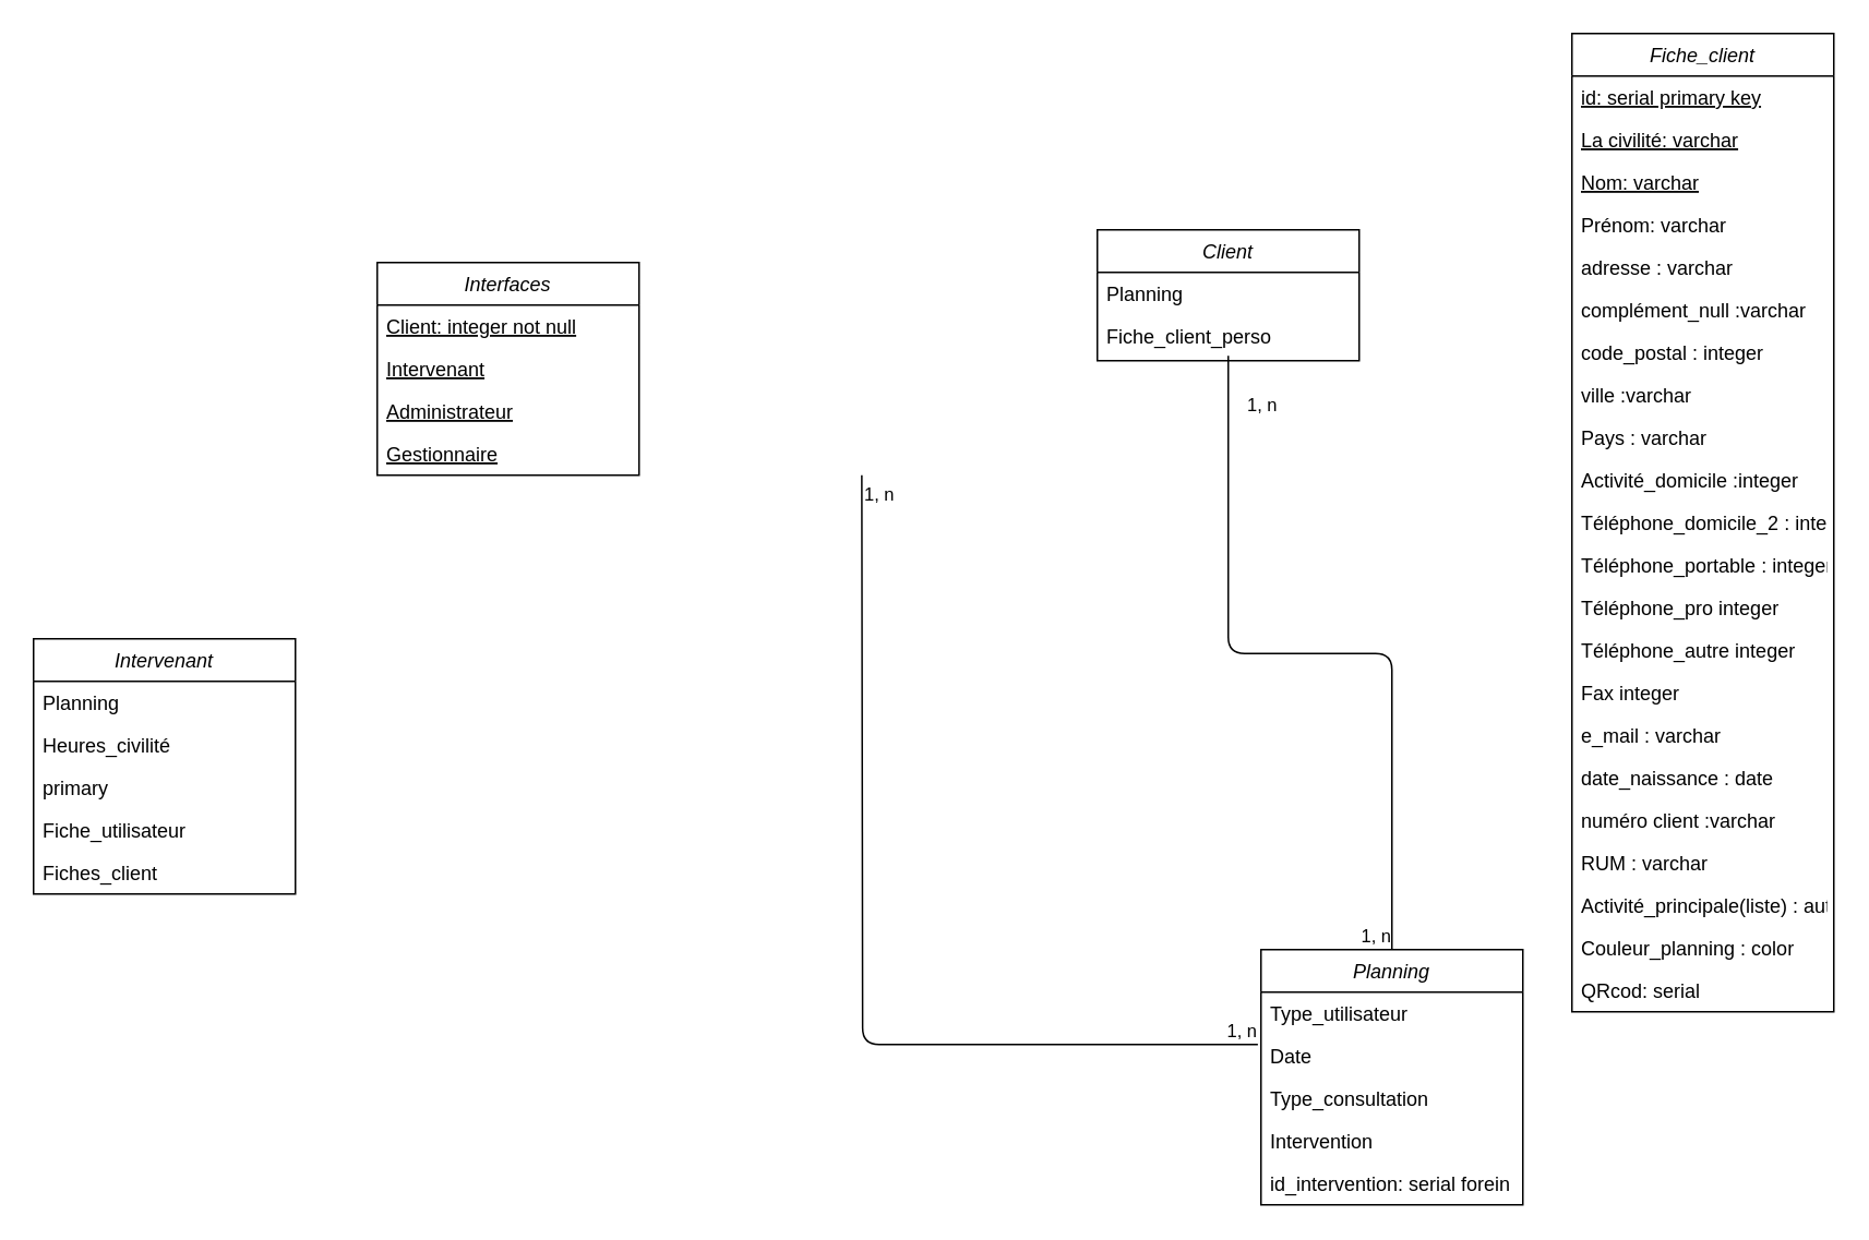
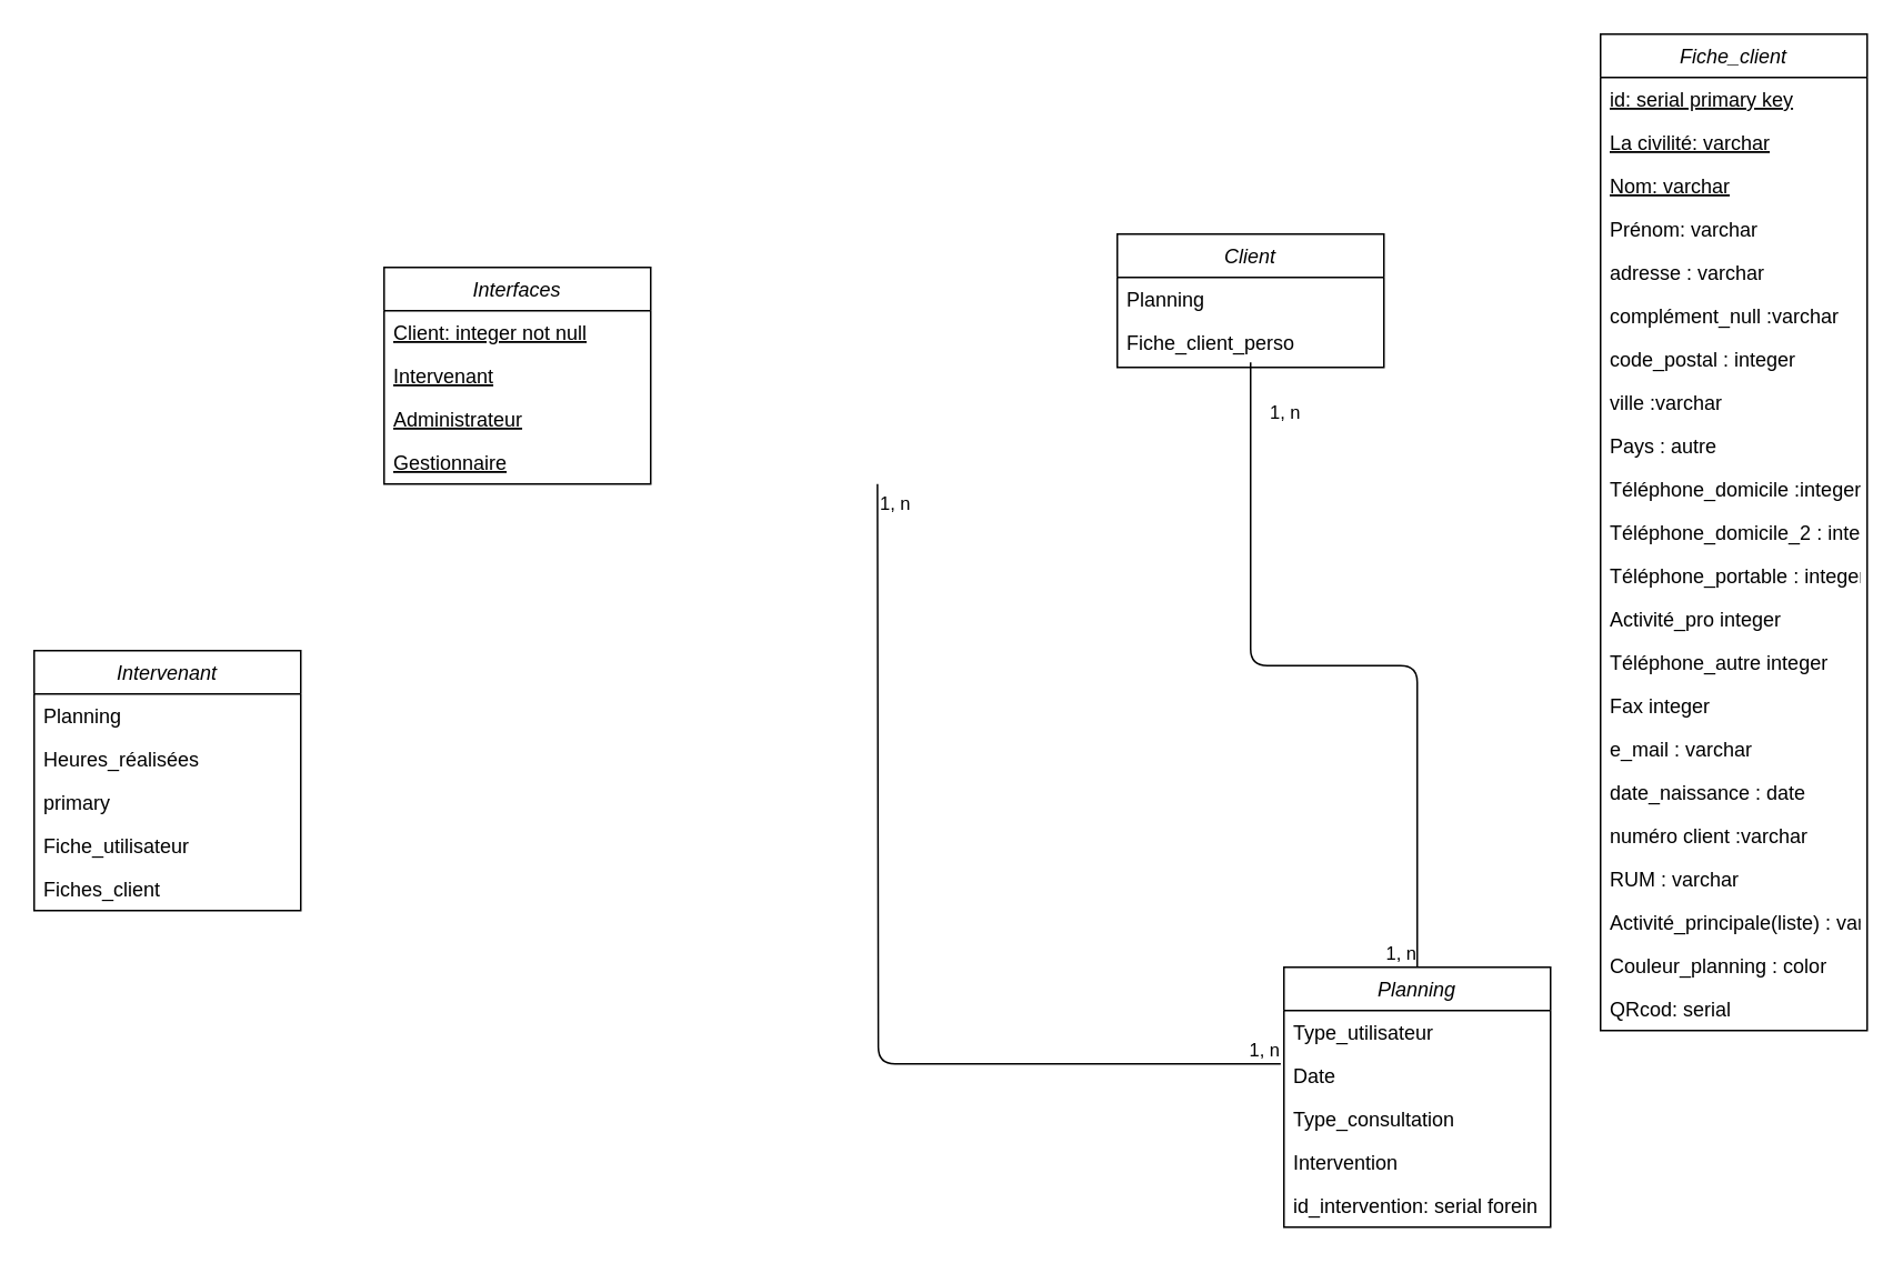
  <mxCell id="0" />
  <mxCell id="1" parent="0" />
  <mxCell id="2" value="Interfaces" style="swimlane;fontStyle=2;align=center;verticalAlign=top;childLayout=stackLayout;horizontal=1;startSize=26;horizontalStack=0;resizeParent=1;resizeLast=0;collapsible=1;marginBottom=0;rounded=0;shadow=0;strokeWidth=1;" parent="1" vertex="1"><mxGeometry x="230" y="160" width="160" height="130" as="geometry"><mxRectangle x="230" y="140" width="160" height="26" as="alternateBounds" /></mxGeometry></mxCell>
  <mxCell id="3" value="Client: integer not null" style="text;align=left;verticalAlign=top;spacingLeft=4;spacingRight=4;overflow=hidden;rotatable=0;points=[[0,0.5],[1,0.5]];portConstraint=eastwest;fontStyle=4" parent="2" vertex="1"><mxGeometry y="26" width="160" height="26" as="geometry" /></mxCell>
  <mxCell id="4" value="Intervenant" style="text;align=left;verticalAlign=top;spacingLeft=4;spacingRight=4;overflow=hidden;rotatable=0;points=[[0,0.5],[1,0.5]];portConstraint=eastwest;fontStyle=4" vertex="1" parent="2"><mxGeometry y="52" width="160" height="26" as="geometry" /></mxCell>
  <mxCell id="5" value="Administrateur" style="text;align=left;verticalAlign=top;spacingLeft=4;spacingRight=4;overflow=hidden;rotatable=0;points=[[0,0.5],[1,0.5]];portConstraint=eastwest;fontStyle=4" vertex="1" parent="2"><mxGeometry y="78" width="160" height="26" as="geometry" /></mxCell>
  <mxCell id="6" value="Gestionnaire" style="text;align=left;verticalAlign=top;spacingLeft=4;spacingRight=4;overflow=hidden;rotatable=0;points=[[0,0.5],[1,0.5]];portConstraint=eastwest;fontStyle=4" vertex="1" parent="2"><mxGeometry y="104" width="160" height="26" as="geometry" /></mxCell>
  <mxCell id="7" value="Client" style="swimlane;fontStyle=2;align=center;verticalAlign=top;childLayout=stackLayout;horizontal=1;startSize=26;horizontalStack=0;resizeParent=1;resizeLast=0;collapsible=1;marginBottom=0;rounded=0;shadow=0;strokeWidth=1;swimlaneLine=1;" vertex="1" parent="1"><mxGeometry x="670" y="140" width="160" height="80" as="geometry"><mxRectangle x="230" y="140" width="160" height="26" as="alternateBounds" /></mxGeometry></mxCell>
  <mxCell id="8" value="Planning" style="text;align=left;verticalAlign=top;spacingLeft=4;spacingRight=4;overflow=hidden;rotatable=0;points=[[0,0.5],[1,0.5]];portConstraint=eastwest;" vertex="1" parent="7"><mxGeometry y="26" width="160" height="26" as="geometry" /></mxCell>
  <mxCell id="9" value="Fiche_client_perso" style="text;align=left;verticalAlign=top;spacingLeft=4;spacingRight=4;overflow=hidden;rotatable=0;points=[[0,0.5],[1,0.5]];portConstraint=eastwest;" vertex="1" parent="7"><mxGeometry y="52" width="160" height="26" as="geometry" /></mxCell>
  <mxCell id="10" value="Intervenant" style="swimlane;fontStyle=2;align=center;verticalAlign=top;childLayout=stackLayout;horizontal=1;startSize=26;horizontalStack=0;resizeParent=1;resizeLast=0;collapsible=1;marginBottom=0;rounded=0;shadow=0;strokeWidth=1;" vertex="1" parent="1"><mxGeometry x="20" y="390" width="160" height="156" as="geometry"><mxRectangle x="230" y="140" width="160" height="26" as="alternateBounds" /></mxGeometry></mxCell>
  <mxCell id="11" value="Planning" style="text;align=left;verticalAlign=top;spacingLeft=4;spacingRight=4;overflow=hidden;rotatable=0;points=[[0,0.5],[1,0.5]];portConstraint=eastwest;" vertex="1" parent="10"><mxGeometry y="26" width="160" height="26" as="geometry" /></mxCell>
- <mxCell id="12" value="Heures_civilité" style="text;align=left;verticalAlign=top;spacingLeft=4;spacingRight=4;overflow=hidden;rotatable=0;points=[[0,0.5],[1,0.5]];portConstraint=eastwest;" vertex="1" parent="10"><mxGeometry y="52" width="160" height="26" as="geometry" /></mxCell>
+ <mxCell id="12" value="Heures_réalisées" style="text;align=left;verticalAlign=top;spacingLeft=4;spacingRight=4;overflow=hidden;rotatable=0;points=[[0,0.5],[1,0.5]];portConstraint=eastwest;" vertex="1" parent="10"><mxGeometry y="52" width="160" height="26" as="geometry" /></mxCell>
  <mxCell id="13" value="primary" style="text;align=left;verticalAlign=top;spacingLeft=4;spacingRight=4;overflow=hidden;rotatable=0;points=[[0,0.5],[1,0.5]];portConstraint=eastwest;" vertex="1" parent="10"><mxGeometry y="78" width="160" height="26" as="geometry" /></mxCell>
  <mxCell id="14" value="Fiche_utilisateur" style="text;align=left;verticalAlign=top;spacingLeft=4;spacingRight=4;overflow=hidden;rotatable=0;points=[[0,0.5],[1,0.5]];portConstraint=eastwest;" vertex="1" parent="10"><mxGeometry y="104" width="160" height="26" as="geometry" /></mxCell>
  <mxCell id="15" value="Fiches_client" style="text;align=left;verticalAlign=top;spacingLeft=4;spacingRight=4;overflow=hidden;rotatable=0;points=[[0,0.5],[1,0.5]];portConstraint=eastwest;" vertex="1" parent="10"><mxGeometry y="130" width="160" height="26" as="geometry" /></mxCell>
  <mxCell id="16" value="Fiche_client" style="swimlane;fontStyle=2;align=center;verticalAlign=top;childLayout=stackLayout;horizontal=1;startSize=26;horizontalStack=0;resizeParent=1;resizeLast=0;collapsible=1;marginBottom=0;rounded=0;shadow=0;strokeWidth=1;" vertex="1" parent="1"><mxGeometry x="960" y="20" width="160" height="598" as="geometry"><mxRectangle x="230" y="140" width="160" height="26" as="alternateBounds" /></mxGeometry></mxCell>
  <mxCell id="17" value="id: serial primary key" style="text;align=left;verticalAlign=top;spacingLeft=4;spacingRight=4;overflow=hidden;rotatable=0;points=[[0,0.5],[1,0.5]];portConstraint=eastwest;fontStyle=4" vertex="1" parent="16"><mxGeometry y="26" width="160" height="26" as="geometry" /></mxCell>
  <mxCell id="18" value="La civilité: varchar" style="text;align=left;verticalAlign=top;spacingLeft=4;spacingRight=4;overflow=hidden;rotatable=0;points=[[0,0.5],[1,0.5]];portConstraint=eastwest;fontStyle=4" vertex="1" parent="16"><mxGeometry y="52" width="160" height="26" as="geometry" /></mxCell>
  <mxCell id="19" value="Nom: varchar" style="text;align=left;verticalAlign=top;spacingLeft=4;spacingRight=4;overflow=hidden;rotatable=0;points=[[0,0.5],[1,0.5]];portConstraint=eastwest;fontStyle=4" vertex="1" parent="16"><mxGeometry y="78" width="160" height="26" as="geometry" /></mxCell>
  <mxCell id="20" value="Prénom: varchar" style="text;align=left;verticalAlign=top;spacingLeft=4;spacingRight=4;overflow=hidden;rotatable=0;points=[[0,0.5],[1,0.5]];portConstraint=eastwest;fontStyle=0" vertex="1" parent="16"><mxGeometry y="104" width="160" height="26" as="geometry" /></mxCell>
  <mxCell id="21" value="adresse : varchar" style="text;align=left;verticalAlign=top;spacingLeft=4;spacingRight=4;overflow=hidden;rotatable=0;points=[[0,0.5],[1,0.5]];portConstraint=eastwest;fontStyle=0" vertex="1" parent="16"><mxGeometry y="130" width="160" height="26" as="geometry" /></mxCell>
  <mxCell id="22" value="complément_null :varchar" style="text;align=left;verticalAlign=top;spacingLeft=4;spacingRight=4;overflow=hidden;rotatable=0;points=[[0,0.5],[1,0.5]];portConstraint=eastwest;fontStyle=0" vertex="1" parent="16"><mxGeometry y="156" width="160" height="26" as="geometry" /></mxCell>
  <mxCell id="23" value="code_postal : integer" style="text;align=left;verticalAlign=top;spacingLeft=4;spacingRight=4;overflow=hidden;rotatable=0;points=[[0,0.5],[1,0.5]];portConstraint=eastwest;fontStyle=0" vertex="1" parent="16"><mxGeometry y="182" width="160" height="26" as="geometry" /></mxCell>
  <mxCell id="24" value="ville :varchar" style="text;align=left;verticalAlign=top;spacingLeft=4;spacingRight=4;overflow=hidden;rotatable=0;points=[[0,0.5],[1,0.5]];portConstraint=eastwest;fontStyle=0" vertex="1" parent="16"><mxGeometry y="208" width="160" height="26" as="geometry" /></mxCell>
- <mxCell id="25" value="Pays : varchar" style="text;align=left;verticalAlign=top;spacingLeft=4;spacingRight=4;overflow=hidden;rotatable=0;points=[[0,0.5],[1,0.5]];portConstraint=eastwest;fontStyle=0" vertex="1" parent="16"><mxGeometry y="234" width="160" height="26" as="geometry" /></mxCell>
- <mxCell id="26" value="Activité_domicile :integer" style="text;align=left;verticalAlign=top;spacingLeft=4;spacingRight=4;overflow=hidden;rotatable=0;points=[[0,0.5],[1,0.5]];portConstraint=eastwest;fontStyle=0" vertex="1" parent="16"><mxGeometry y="260" width="160" height="26" as="geometry" /></mxCell>
+ <mxCell id="25" value="Pays : autre" style="text;align=left;verticalAlign=top;spacingLeft=4;spacingRight=4;overflow=hidden;rotatable=0;points=[[0,0.5],[1,0.5]];portConstraint=eastwest;fontStyle=0" vertex="1" parent="16"><mxGeometry y="234" width="160" height="26" as="geometry" /></mxCell>
+ <mxCell id="26" value="Téléphone_domicile :integer" style="text;align=left;verticalAlign=top;spacingLeft=4;spacingRight=4;overflow=hidden;rotatable=0;points=[[0,0.5],[1,0.5]];portConstraint=eastwest;fontStyle=0" vertex="1" parent="16"><mxGeometry y="260" width="160" height="26" as="geometry" /></mxCell>
  <mxCell id="27" value="Téléphone_domicile_2 : integer" style="text;align=left;verticalAlign=top;spacingLeft=4;spacingRight=4;overflow=hidden;rotatable=0;points=[[0,0.5],[1,0.5]];portConstraint=eastwest;fontStyle=0" vertex="1" parent="16"><mxGeometry y="286" width="160" height="26" as="geometry" /></mxCell>
  <mxCell id="28" value="Téléphone_portable : integer" style="text;align=left;verticalAlign=top;spacingLeft=4;spacingRight=4;overflow=hidden;rotatable=0;points=[[0,0.5],[1,0.5]];portConstraint=eastwest;fontStyle=0" vertex="1" parent="16"><mxGeometry y="312" width="160" height="26" as="geometry" /></mxCell>
- <mxCell id="29" value="Téléphone_pro integer" style="text;align=left;verticalAlign=top;spacingLeft=4;spacingRight=4;overflow=hidden;rotatable=0;points=[[0,0.5],[1,0.5]];portConstraint=eastwest;fontStyle=0" vertex="1" parent="16"><mxGeometry y="338" width="160" height="26" as="geometry" /></mxCell>
+ <mxCell id="29" value="Activité_pro integer" style="text;align=left;verticalAlign=top;spacingLeft=4;spacingRight=4;overflow=hidden;rotatable=0;points=[[0,0.5],[1,0.5]];portConstraint=eastwest;fontStyle=0" vertex="1" parent="16"><mxGeometry y="338" width="160" height="26" as="geometry" /></mxCell>
  <mxCell id="30" value="Téléphone_autre integer" style="text;align=left;verticalAlign=top;spacingLeft=4;spacingRight=4;overflow=hidden;rotatable=0;points=[[0,0.5],[1,0.5]];portConstraint=eastwest;fontStyle=0" vertex="1" parent="16"><mxGeometry y="364" width="160" height="26" as="geometry" /></mxCell>
  <mxCell id="31" value="Fax integer" style="text;align=left;verticalAlign=top;spacingLeft=4;spacingRight=4;overflow=hidden;rotatable=0;points=[[0,0.5],[1,0.5]];portConstraint=eastwest;fontStyle=0" vertex="1" parent="16"><mxGeometry y="390" width="160" height="26" as="geometry" /></mxCell>
  <mxCell id="32" value="e_mail : varchar" style="text;align=left;verticalAlign=top;spacingLeft=4;spacingRight=4;overflow=hidden;rotatable=0;points=[[0,0.5],[1,0.5]];portConstraint=eastwest;fontStyle=0" vertex="1" parent="16"><mxGeometry y="416" width="160" height="26" as="geometry" /></mxCell>
  <mxCell id="33" value="date_naissance : date" style="text;align=left;verticalAlign=top;spacingLeft=4;spacingRight=4;overflow=hidden;rotatable=0;points=[[0,0.5],[1,0.5]];portConstraint=eastwest;fontStyle=0" vertex="1" parent="16"><mxGeometry y="442" width="160" height="26" as="geometry" /></mxCell>
  <mxCell id="34" value="numéro client :varchar" style="text;align=left;verticalAlign=top;spacingLeft=4;spacingRight=4;overflow=hidden;rotatable=0;points=[[0,0.5],[1,0.5]];portConstraint=eastwest;fontStyle=0" vertex="1" parent="16"><mxGeometry y="468" width="160" height="26" as="geometry" /></mxCell>
  <mxCell id="35" value="RUM : varchar" style="text;align=left;verticalAlign=top;spacingLeft=4;spacingRight=4;overflow=hidden;rotatable=0;points=[[0,0.5],[1,0.5]];portConstraint=eastwest;fontStyle=0" vertex="1" parent="16"><mxGeometry y="494" width="160" height="26" as="geometry" /></mxCell>
- <mxCell id="36" value="Activité_principale(liste) : autre" style="text;align=left;verticalAlign=top;spacingLeft=4;spacingRight=4;overflow=hidden;rotatable=0;points=[[0,0.5],[1,0.5]];portConstraint=eastwest;fontStyle=0" vertex="1" parent="16"><mxGeometry y="520" width="160" height="26" as="geometry" /></mxCell>
+ <mxCell id="36" value="Activité_principale(liste) : varchar" style="text;align=left;verticalAlign=top;spacingLeft=4;spacingRight=4;overflow=hidden;rotatable=0;points=[[0,0.5],[1,0.5]];portConstraint=eastwest;fontStyle=0" vertex="1" parent="16"><mxGeometry y="520" width="160" height="26" as="geometry" /></mxCell>
  <mxCell id="37" value="Couleur_planning : color" style="text;align=left;verticalAlign=top;spacingLeft=4;spacingRight=4;overflow=hidden;rotatable=0;points=[[0,0.5],[1,0.5]];portConstraint=eastwest;fontStyle=0" vertex="1" parent="16"><mxGeometry y="546" width="160" height="26" as="geometry" /></mxCell>
  <mxCell id="38" value="QRcod: serial" style="text;align=left;verticalAlign=top;spacingLeft=4;spacingRight=4;overflow=hidden;rotatable=0;points=[[0,0.5],[1,0.5]];portConstraint=eastwest;fontStyle=0" vertex="1" parent="16"><mxGeometry y="572" width="160" height="26" as="geometry" /></mxCell>
  <mxCell id="39" value="Planning" style="swimlane;fontStyle=2;align=center;verticalAlign=top;childLayout=stackLayout;horizontal=1;startSize=26;horizontalStack=0;resizeParent=1;resizeLast=0;collapsible=1;marginBottom=0;rounded=0;shadow=0;strokeWidth=1;" vertex="1" parent="1"><mxGeometry x="770" y="580" width="160" height="156" as="geometry"><mxRectangle x="230" y="140" width="160" height="26" as="alternateBounds" /></mxGeometry></mxCell>
  <mxCell id="40" value="Type_utilisateur" style="text;align=left;verticalAlign=top;spacingLeft=4;spacingRight=4;overflow=hidden;rotatable=0;points=[[0,0.5],[1,0.5]];portConstraint=eastwest;fontStyle=0" vertex="1" parent="39"><mxGeometry y="26" width="160" height="26" as="geometry" /></mxCell>
  <mxCell id="41" value="Date" style="text;align=left;verticalAlign=top;spacingLeft=4;spacingRight=4;overflow=hidden;rotatable=0;points=[[0,0.5],[1,0.5]];portConstraint=eastwest;" vertex="1" parent="39"><mxGeometry y="52" width="160" height="26" as="geometry" /></mxCell>
  <mxCell id="42" value="Type_consultation" style="text;align=left;verticalAlign=top;spacingLeft=4;spacingRight=4;overflow=hidden;rotatable=0;points=[[0,0.5],[1,0.5]];portConstraint=eastwest;" vertex="1" parent="39"><mxGeometry y="78" width="160" height="26" as="geometry" /></mxCell>
  <mxCell id="43" value="Intervention" style="text;align=left;verticalAlign=top;spacingLeft=4;spacingRight=4;overflow=hidden;rotatable=0;points=[[0,0.5],[1,0.5]];portConstraint=eastwest;" vertex="1" parent="39"><mxGeometry y="104" width="160" height="26" as="geometry" /></mxCell>
  <mxCell id="44" value="id_intervention: serial forein key" style="text;align=left;verticalAlign=top;spacingLeft=4;spacingRight=4;overflow=hidden;rotatable=0;points=[[0,0.5],[1,0.5]];portConstraint=eastwest;" vertex="1" parent="39"><mxGeometry y="130" width="160" height="26" as="geometry" /></mxCell>
  <mxCell id="45" value="" style="endArrow=none;html=1;edgeStyle=orthogonalEdgeStyle;entryX=0.5;entryY=0;entryDx=0;entryDy=0;exitX=0.5;exitY=0.962;exitDx=0;exitDy=0;exitPerimeter=0;" edge="1" parent="1" source="9" target="39"><mxGeometry relative="1" as="geometry"><mxPoint x="600" y="260" as="sourcePoint" /><mxPoint x="760" y="260" as="targetPoint" /></mxGeometry></mxCell>
  <mxCell id="46" value="1, n" style="edgeLabel;resizable=0;html=1;align=left;verticalAlign=bottom;" connectable="0" vertex="1" parent="45"><mxGeometry x="-1" relative="1" as="geometry"><mxPoint x="10" y="37.99" as="offset" /></mxGeometry></mxCell>
  <mxCell id="47" value="1, n" style="edgeLabel;resizable=0;html=1;align=right;verticalAlign=bottom;" connectable="0" vertex="1" parent="45"><mxGeometry x="1" relative="1" as="geometry" /></mxCell>
  <mxCell id="48" value="" style="endArrow=none;html=1;edgeStyle=orthogonalEdgeStyle;entryX=-0.012;entryY=0.231;entryDx=0;entryDy=0;entryPerimeter=0;exitX=1.013;exitY=0.154;exitDx=0;exitDy=0;exitPerimeter=0;" edge="1" parent="1" target="41"><mxGeometry relative="1" as="geometry"><mxPoint x="526.08" y="290.004" as="sourcePoint" /><mxPoint x="660" y="430" as="targetPoint" /></mxGeometry></mxCell>
  <mxCell id="49" value="1, n" style="edgeLabel;resizable=0;html=1;align=left;verticalAlign=bottom;" connectable="0" vertex="1" parent="48"><mxGeometry x="-1" relative="1" as="geometry"><mxPoint y="20" as="offset" /></mxGeometry></mxCell>
  <mxCell id="50" value="1, n" style="edgeLabel;resizable=0;html=1;align=right;verticalAlign=bottom;" connectable="0" vertex="1" parent="48"><mxGeometry x="1" relative="1" as="geometry" /></mxCell>
